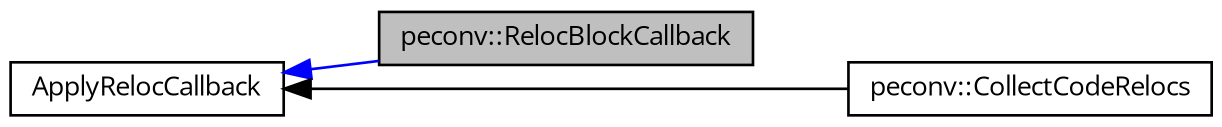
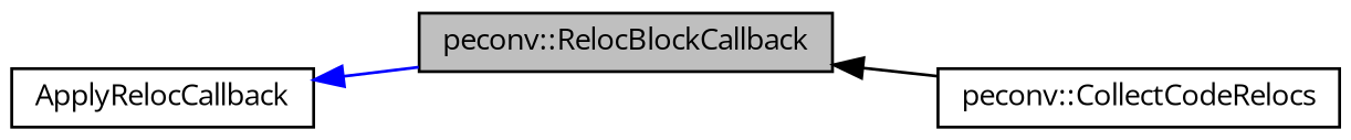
  digraph {
    fontname="Open Sans"
    rankdir=LR
    node [color=black fillcolor=white fontname="Open Sans" fontsize=10 shape=record style=filled]
    edge [dir=back fontname="Open Sans" fontsize=10 labelfontname=Helvetica labelfontsize=10 style=solid]
    n1 [fillcolor=grey75 fontcolor=black height=0.2 label="peconv::RelocBlockCallback" width=0.4]
    n2 [height=0.2 label="peconv::CollectCodeRelocs" width=0.4]
    n3 [height=0.2 label=ApplyRelocCallback width=0.4]
-   n3 -> n2 [color=black]
+   n1 -> n2 [color=black]
    n3 -> n1 [color=blue]
  }
